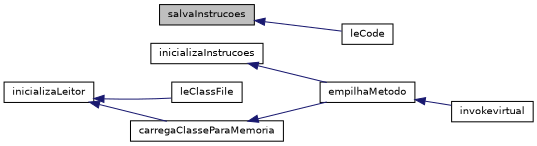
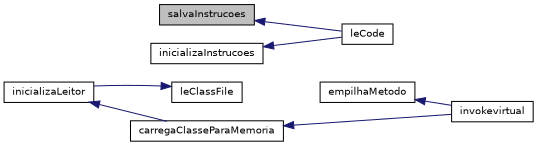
  digraph {
    rankdir=LR
    node [color=black fillcolor=white fontname=Helvetica fontsize=10 shape=record style=filled]
    edge [color=midnightblue dir=back fontname=Helvetica fontsize=10 labelfontname=Helvetica labelfontsize=10 style=solid]
    n1 [fillcolor=grey75 fontcolor=black height=0.2 label=salvaInstrucoes width=0.4]
    n2 [height=0.2 label=leCode width=0.4]
    n3 [height=0.2 label=leClassFile width=0.4]
    n4 [height=0.2 label=inicializaLeitor width=0.4]
    n5 [height=0.2 label=carregaClasseParaMemoria width=0.4]
    n6 [height=0.2 label=invokevirtual width=0.4]
    n7 [height=0.2 label=inicializaInstrucoes width=0.4]
    n8 [height=0.2 label=empilhaMetodo width=0.4]
    n1 -> n2
-   n4 -> n3
+   n3 -> n4
    n4 -> n5
-   n5 -> n8
-   n7 -> n8
+   n5 -> n6
+   n7 -> n2
    n8 -> n6
  }
